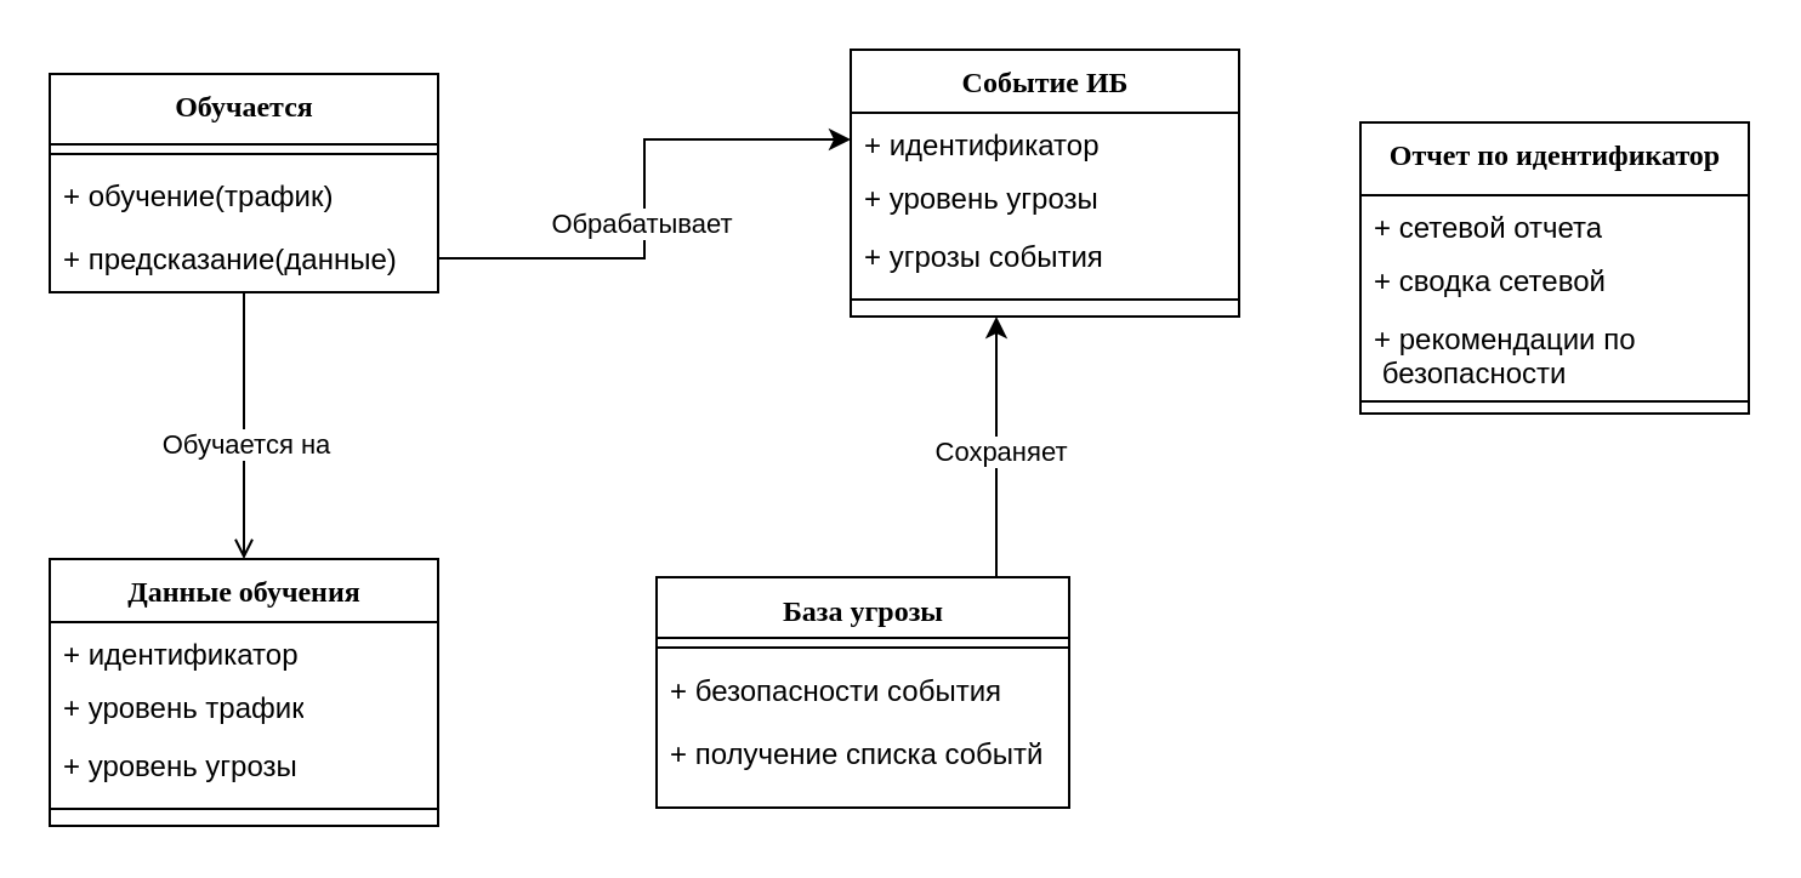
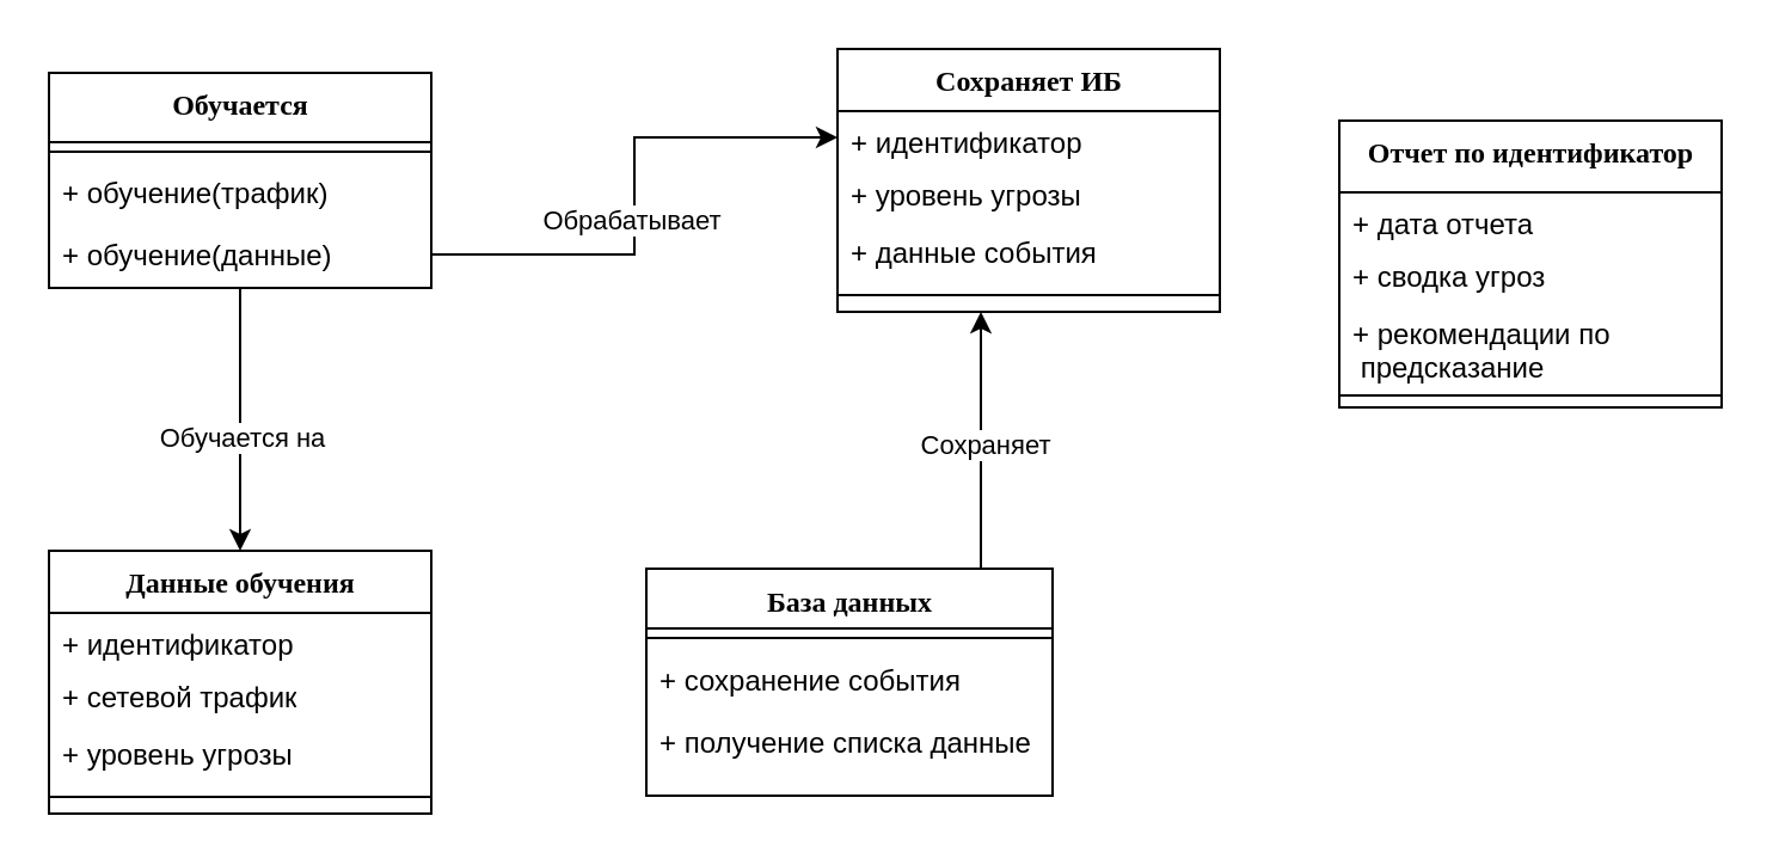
  <mxCell id="0" />
  <mxCell id="1" parent="0" />
- <mxCell id="2" style="edgeStyle=orthogonalEdgeStyle;rounded=0;orthogonalLoop=1;jettySize=auto;html=1;entryX=0.5;entryY=0;entryDx=0;entryDy=0;endArrow=open;" edge="1" parent="1" source="4" target="21"><mxGeometry relative="1" as="geometry" /></mxCell>
+ <mxCell id="2" style="edgeStyle=orthogonalEdgeStyle;rounded=0;orthogonalLoop=1;jettySize=auto;html=1;entryX=0.5;entryY=0;entryDx=0;entryDy=0;" edge="1" parent="1" source="4" target="21"><mxGeometry relative="1" as="geometry" /></mxCell>
  <mxCell id="3" value="Обучается на" style="edgeLabel;html=1;align=center;verticalAlign=middle;resizable=0;points=[];" vertex="1" connectable="0" parent="2"><mxGeometry x="0.127" relative="1" as="geometry"><mxPoint as="offset" /></mxGeometry></mxCell>
  <mxCell id="4" value="Обучается" style="swimlane;html=1;fontStyle=1;align=center;verticalAlign=top;childLayout=stackLayout;horizontal=1;startSize=29;horizontalStack=0;resizeParent=1;resizeLast=0;collapsible=1;marginBottom=0;swimlaneFillColor=#ffffff;rounded=0;shadow=0;comic=0;labelBackgroundColor=none;strokeWidth=1;fillColor=none;fontFamily=Verdana;fontSize=12" parent="1" vertex="1"><mxGeometry x="20" y="30" width="160" height="90" as="geometry"><mxRectangle x="109" y="41" width="90" height="30" as="alternateBounds" /></mxGeometry></mxCell>
  <mxCell id="5" value="" style="line;html=1;strokeWidth=1;fillColor=none;align=left;verticalAlign=middle;spacingTop=-1;spacingLeft=3;spacingRight=3;rotatable=0;labelPosition=right;points=[];portConstraint=eastwest;" parent="4" vertex="1"><mxGeometry y="29" width="160" height="8" as="geometry" /></mxCell>
  <mxCell id="6" value="+ обучение(трафик)" style="text;html=1;strokeColor=none;fillColor=none;align=left;verticalAlign=top;spacingLeft=4;spacingRight=4;whiteSpace=wrap;overflow=hidden;rotatable=0;points=[[0,0.5],[1,0.5]];portConstraint=eastwest;" parent="4" vertex="1"><mxGeometry y="37" width="160" height="26" as="geometry" /></mxCell>
- <mxCell id="7" value="+ предсказание(данные)" style="text;html=1;strokeColor=none;fillColor=none;align=left;verticalAlign=top;spacingLeft=4;spacingRight=4;whiteSpace=wrap;overflow=hidden;rotatable=0;points=[[0,0.5],[1,0.5]];portConstraint=eastwest;" parent="4" vertex="1"><mxGeometry y="63" width="160" height="26" as="geometry" /></mxCell>
- <mxCell id="8" value="Событие ИБ" style="swimlane;html=1;fontStyle=1;align=center;verticalAlign=top;childLayout=stackLayout;horizontal=1;startSize=26;horizontalStack=0;resizeParent=1;resizeLast=0;collapsible=1;marginBottom=0;swimlaneFillColor=#ffffff;rounded=0;shadow=0;comic=0;labelBackgroundColor=none;strokeWidth=1;fillColor=none;fontFamily=Verdana;fontSize=12" parent="1" vertex="1"><mxGeometry x="350" y="20" width="160" height="110" as="geometry"><mxRectangle x="780" y="120.0" width="110" height="30" as="alternateBounds" /></mxGeometry></mxCell>
+ <mxCell id="7" value="+ обучение(данные)" style="text;html=1;strokeColor=none;fillColor=none;align=left;verticalAlign=top;spacingLeft=4;spacingRight=4;whiteSpace=wrap;overflow=hidden;rotatable=0;points=[[0,0.5],[1,0.5]];portConstraint=eastwest;" parent="4" vertex="1"><mxGeometry y="63" width="160" height="26" as="geometry" /></mxCell>
+ <mxCell id="8" value="Сохраняет ИБ" style="swimlane;html=1;fontStyle=1;align=center;verticalAlign=top;childLayout=stackLayout;horizontal=1;startSize=26;horizontalStack=0;resizeParent=1;resizeLast=0;collapsible=1;marginBottom=0;swimlaneFillColor=#ffffff;rounded=0;shadow=0;comic=0;labelBackgroundColor=none;strokeWidth=1;fillColor=none;fontFamily=Verdana;fontSize=12" parent="1" vertex="1"><mxGeometry x="350" y="20" width="160" height="110" as="geometry"><mxRectangle x="780" y="120.0" width="110" height="30" as="alternateBounds" /></mxGeometry></mxCell>
  <mxCell id="9" value="+ идентификатор" style="text;html=1;strokeColor=none;fillColor=none;align=left;verticalAlign=top;spacingLeft=4;spacingRight=4;whiteSpace=wrap;overflow=hidden;rotatable=0;points=[[0,0.5],[1,0.5]];portConstraint=eastwest;" parent="8" vertex="1"><mxGeometry y="26" width="160" height="22" as="geometry" /></mxCell>
  <mxCell id="10" value="+ уровень угрозы" style="text;html=1;strokeColor=none;fillColor=none;align=left;verticalAlign=top;spacingLeft=4;spacingRight=4;whiteSpace=wrap;overflow=hidden;rotatable=0;points=[[0,0.5],[1,0.5]];portConstraint=eastwest;" parent="8" vertex="1"><mxGeometry y="48" width="160" height="24" as="geometry" /></mxCell>
- <mxCell id="11" value="+ угрозы события" style="text;html=1;strokeColor=none;fillColor=none;align=left;verticalAlign=top;spacingLeft=4;spacingRight=4;whiteSpace=wrap;overflow=hidden;rotatable=0;points=[[0,0.5],[1,0.5]];portConstraint=eastwest;" vertex="1" parent="8"><mxGeometry y="72" width="160" height="24" as="geometry" /></mxCell>
+ <mxCell id="11" value="+ данные события" style="text;html=1;strokeColor=none;fillColor=none;align=left;verticalAlign=top;spacingLeft=4;spacingRight=4;whiteSpace=wrap;overflow=hidden;rotatable=0;points=[[0,0.5],[1,0.5]];portConstraint=eastwest;" vertex="1" parent="8"><mxGeometry y="72" width="160" height="24" as="geometry" /></mxCell>
  <mxCell id="12" value="" style="line;html=1;strokeWidth=1;fillColor=none;align=left;verticalAlign=middle;spacingTop=-1;spacingLeft=3;spacingRight=3;rotatable=0;labelPosition=right;points=[];portConstraint=eastwest;" parent="8" vertex="1"><mxGeometry y="96" width="160" height="14" as="geometry" /></mxCell>
  <mxCell id="13" style="edgeStyle=orthogonalEdgeStyle;rounded=0;orthogonalLoop=1;jettySize=auto;html=1;" edge="1" parent="1" source="15"><mxGeometry relative="1" as="geometry"><mxPoint x="410" y="130" as="targetPoint" /><Array as="points"><mxPoint x="410" y="130" /></Array></mxGeometry></mxCell>
  <mxCell id="14" value="Сохраняет" style="edgeLabel;html=1;align=center;verticalAlign=middle;resizable=0;points=[];" vertex="1" connectable="0" parent="13"><mxGeometry x="-0.141" y="-1" relative="1" as="geometry"><mxPoint y="-6" as="offset" /></mxGeometry></mxCell>
- <mxCell id="15" value="База угрозы" style="swimlane;html=1;fontStyle=1;align=center;verticalAlign=top;childLayout=stackLayout;horizontal=1;startSize=25;horizontalStack=0;resizeParent=1;resizeLast=0;collapsible=1;marginBottom=0;swimlaneFillColor=#ffffff;rounded=0;shadow=0;comic=0;labelBackgroundColor=none;strokeWidth=1;fillColor=none;fontFamily=Verdana;fontSize=12" vertex="1" parent="1"><mxGeometry x="270" y="237.5" width="170" height="95" as="geometry"><mxRectangle x="109" y="41" width="90" height="30" as="alternateBounds" /></mxGeometry></mxCell>
+ <mxCell id="15" value="База данных" style="swimlane;html=1;fontStyle=1;align=center;verticalAlign=top;childLayout=stackLayout;horizontal=1;startSize=25;horizontalStack=0;resizeParent=1;resizeLast=0;collapsible=1;marginBottom=0;swimlaneFillColor=#ffffff;rounded=0;shadow=0;comic=0;labelBackgroundColor=none;strokeWidth=1;fillColor=none;fontFamily=Verdana;fontSize=12" vertex="1" parent="1"><mxGeometry x="270" y="237.5" width="170" height="95" as="geometry"><mxRectangle x="109" y="41" width="90" height="30" as="alternateBounds" /></mxGeometry></mxCell>
  <mxCell id="16" value="" style="line;html=1;strokeWidth=1;fillColor=none;align=left;verticalAlign=middle;spacingTop=-1;spacingLeft=3;spacingRight=3;rotatable=0;labelPosition=right;points=[];portConstraint=eastwest;" vertex="1" parent="15"><mxGeometry y="25" width="170" height="8" as="geometry" /></mxCell>
- <mxCell id="17" value="+ безопасности события" style="text;html=1;strokeColor=none;fillColor=none;align=left;verticalAlign=top;spacingLeft=4;spacingRight=4;whiteSpace=wrap;overflow=hidden;rotatable=0;points=[[0,0.5],[1,0.5]];portConstraint=eastwest;" vertex="1" parent="15"><mxGeometry y="33" width="170" height="26" as="geometry" /></mxCell>
- <mxCell id="18" value="+ получение списка событй" style="text;html=1;strokeColor=none;fillColor=none;align=left;verticalAlign=top;spacingLeft=4;spacingRight=4;whiteSpace=wrap;overflow=hidden;rotatable=0;points=[[0,0.5],[1,0.5]];portConstraint=eastwest;" vertex="1" parent="15"><mxGeometry y="59" width="170" height="26" as="geometry" /></mxCell>
+ <mxCell id="17" value="+ сохранение события" style="text;html=1;strokeColor=none;fillColor=none;align=left;verticalAlign=top;spacingLeft=4;spacingRight=4;whiteSpace=wrap;overflow=hidden;rotatable=0;points=[[0,0.5],[1,0.5]];portConstraint=eastwest;" vertex="1" parent="15"><mxGeometry y="33" width="170" height="26" as="geometry" /></mxCell>
+ <mxCell id="18" value="+ получение списка данные" style="text;html=1;strokeColor=none;fillColor=none;align=left;verticalAlign=top;spacingLeft=4;spacingRight=4;whiteSpace=wrap;overflow=hidden;rotatable=0;points=[[0,0.5],[1,0.5]];portConstraint=eastwest;" vertex="1" parent="15"><mxGeometry y="59" width="170" height="26" as="geometry" /></mxCell>
  <mxCell id="19" style="edgeStyle=orthogonalEdgeStyle;rounded=0;orthogonalLoop=1;jettySize=auto;html=1;entryX=0;entryY=0.5;entryDx=0;entryDy=0;" edge="1" parent="1" source="7" target="9"><mxGeometry relative="1" as="geometry" /></mxCell>
  <mxCell id="20" value="Обрабатывает" style="edgeLabel;html=1;align=center;verticalAlign=middle;resizable=0;points=[];" vertex="1" connectable="0" parent="19"><mxGeometry x="-0.084" y="2" relative="1" as="geometry"><mxPoint as="offset" /></mxGeometry></mxCell>
  <mxCell id="21" value="Данные обучения" style="swimlane;html=1;fontStyle=1;align=center;verticalAlign=top;childLayout=stackLayout;horizontal=1;startSize=26;horizontalStack=0;resizeParent=1;resizeLast=0;collapsible=1;marginBottom=0;swimlaneFillColor=#ffffff;rounded=0;shadow=0;comic=0;labelBackgroundColor=none;strokeWidth=1;fillColor=none;fontFamily=Verdana;fontSize=12" vertex="1" parent="1"><mxGeometry x="20" y="230" width="160" height="110" as="geometry"><mxRectangle x="780" y="120.0" width="110" height="30" as="alternateBounds" /></mxGeometry></mxCell>
  <mxCell id="22" value="+ идентификатор" style="text;html=1;strokeColor=none;fillColor=none;align=left;verticalAlign=top;spacingLeft=4;spacingRight=4;whiteSpace=wrap;overflow=hidden;rotatable=0;points=[[0,0.5],[1,0.5]];portConstraint=eastwest;" vertex="1" parent="21"><mxGeometry y="26" width="160" height="22" as="geometry" /></mxCell>
- <mxCell id="23" value="+ уровень трафик" style="text;html=1;strokeColor=none;fillColor=none;align=left;verticalAlign=top;spacingLeft=4;spacingRight=4;whiteSpace=wrap;overflow=hidden;rotatable=0;points=[[0,0.5],[1,0.5]];portConstraint=eastwest;" vertex="1" parent="21"><mxGeometry y="48" width="160" height="24" as="geometry" /></mxCell>
+ <mxCell id="23" value="+ сетевой трафик" style="text;html=1;strokeColor=none;fillColor=none;align=left;verticalAlign=top;spacingLeft=4;spacingRight=4;whiteSpace=wrap;overflow=hidden;rotatable=0;points=[[0,0.5],[1,0.5]];portConstraint=eastwest;" vertex="1" parent="21"><mxGeometry y="48" width="160" height="24" as="geometry" /></mxCell>
  <mxCell id="24" value="+ уровень угрозы" style="text;html=1;strokeColor=none;fillColor=none;align=left;verticalAlign=top;spacingLeft=4;spacingRight=4;whiteSpace=wrap;overflow=hidden;rotatable=0;points=[[0,0.5],[1,0.5]];portConstraint=eastwest;" vertex="1" parent="21"><mxGeometry y="72" width="160" height="24" as="geometry" /></mxCell>
  <mxCell id="25" value="" style="line;html=1;strokeWidth=1;fillColor=none;align=left;verticalAlign=middle;spacingTop=-1;spacingLeft=3;spacingRight=3;rotatable=0;labelPosition=right;points=[];portConstraint=eastwest;" vertex="1" parent="21"><mxGeometry y="96" width="160" height="14" as="geometry" /></mxCell>
  <mxCell id="26" value="Отчет по идентификатор" style="swimlane;html=1;fontStyle=1;align=center;verticalAlign=top;childLayout=stackLayout;horizontal=1;startSize=30;horizontalStack=0;resizeParent=1;resizeLast=0;collapsible=1;marginBottom=0;swimlaneFillColor=#ffffff;rounded=0;shadow=0;comic=0;labelBackgroundColor=none;strokeWidth=1;fillColor=none;fontFamily=Verdana;fontSize=12" vertex="1" parent="1"><mxGeometry x="560" y="50" width="160" height="120" as="geometry"><mxRectangle x="710" y="240" width="110" height="30" as="alternateBounds" /></mxGeometry></mxCell>
- <mxCell id="27" value="+ сетевой отчета" style="text;html=1;strokeColor=none;fillColor=none;align=left;verticalAlign=top;spacingLeft=4;spacingRight=4;whiteSpace=wrap;overflow=hidden;rotatable=0;points=[[0,0.5],[1,0.5]];portConstraint=eastwest;" vertex="1" parent="26"><mxGeometry y="30" width="160" height="22" as="geometry" /></mxCell>
- <mxCell id="28" value="+ сводка сетевой" style="text;html=1;strokeColor=none;fillColor=none;align=left;verticalAlign=top;spacingLeft=4;spacingRight=4;whiteSpace=wrap;overflow=hidden;rotatable=0;points=[[0,0.5],[1,0.5]];portConstraint=eastwest;" vertex="1" parent="26"><mxGeometry y="52" width="160" height="24" as="geometry" /></mxCell>
- <mxCell id="29" value="+ рекомендации по&lt;div&gt;&amp;nbsp;безопасности&lt;/div&gt;" style="text;html=1;strokeColor=none;fillColor=none;align=left;verticalAlign=top;spacingLeft=4;spacingRight=4;whiteSpace=wrap;overflow=hidden;rotatable=0;points=[[0,0.5],[1,0.5]];portConstraint=eastwest;" vertex="1" parent="26"><mxGeometry y="76" width="160" height="34" as="geometry" /></mxCell>
+ <mxCell id="27" value="+ дата отчета" style="text;html=1;strokeColor=none;fillColor=none;align=left;verticalAlign=top;spacingLeft=4;spacingRight=4;whiteSpace=wrap;overflow=hidden;rotatable=0;points=[[0,0.5],[1,0.5]];portConstraint=eastwest;" vertex="1" parent="26"><mxGeometry y="30" width="160" height="22" as="geometry" /></mxCell>
+ <mxCell id="28" value="+ сводка угроз" style="text;html=1;strokeColor=none;fillColor=none;align=left;verticalAlign=top;spacingLeft=4;spacingRight=4;whiteSpace=wrap;overflow=hidden;rotatable=0;points=[[0,0.5],[1,0.5]];portConstraint=eastwest;" vertex="1" parent="26"><mxGeometry y="52" width="160" height="24" as="geometry" /></mxCell>
+ <mxCell id="29" value="+ рекомендации по&lt;div&gt;&amp;nbsp;предсказание&lt;/div&gt;" style="text;html=1;strokeColor=none;fillColor=none;align=left;verticalAlign=top;spacingLeft=4;spacingRight=4;whiteSpace=wrap;overflow=hidden;rotatable=0;points=[[0,0.5],[1,0.5]];portConstraint=eastwest;" vertex="1" parent="26"><mxGeometry y="76" width="160" height="34" as="geometry" /></mxCell>
  <mxCell id="30" value="" style="line;html=1;strokeWidth=1;fillColor=none;align=left;verticalAlign=middle;spacingTop=-1;spacingLeft=3;spacingRight=3;rotatable=0;labelPosition=right;points=[];portConstraint=eastwest;" vertex="1" parent="26"><mxGeometry y="110" width="160" height="10" as="geometry" /></mxCell>
